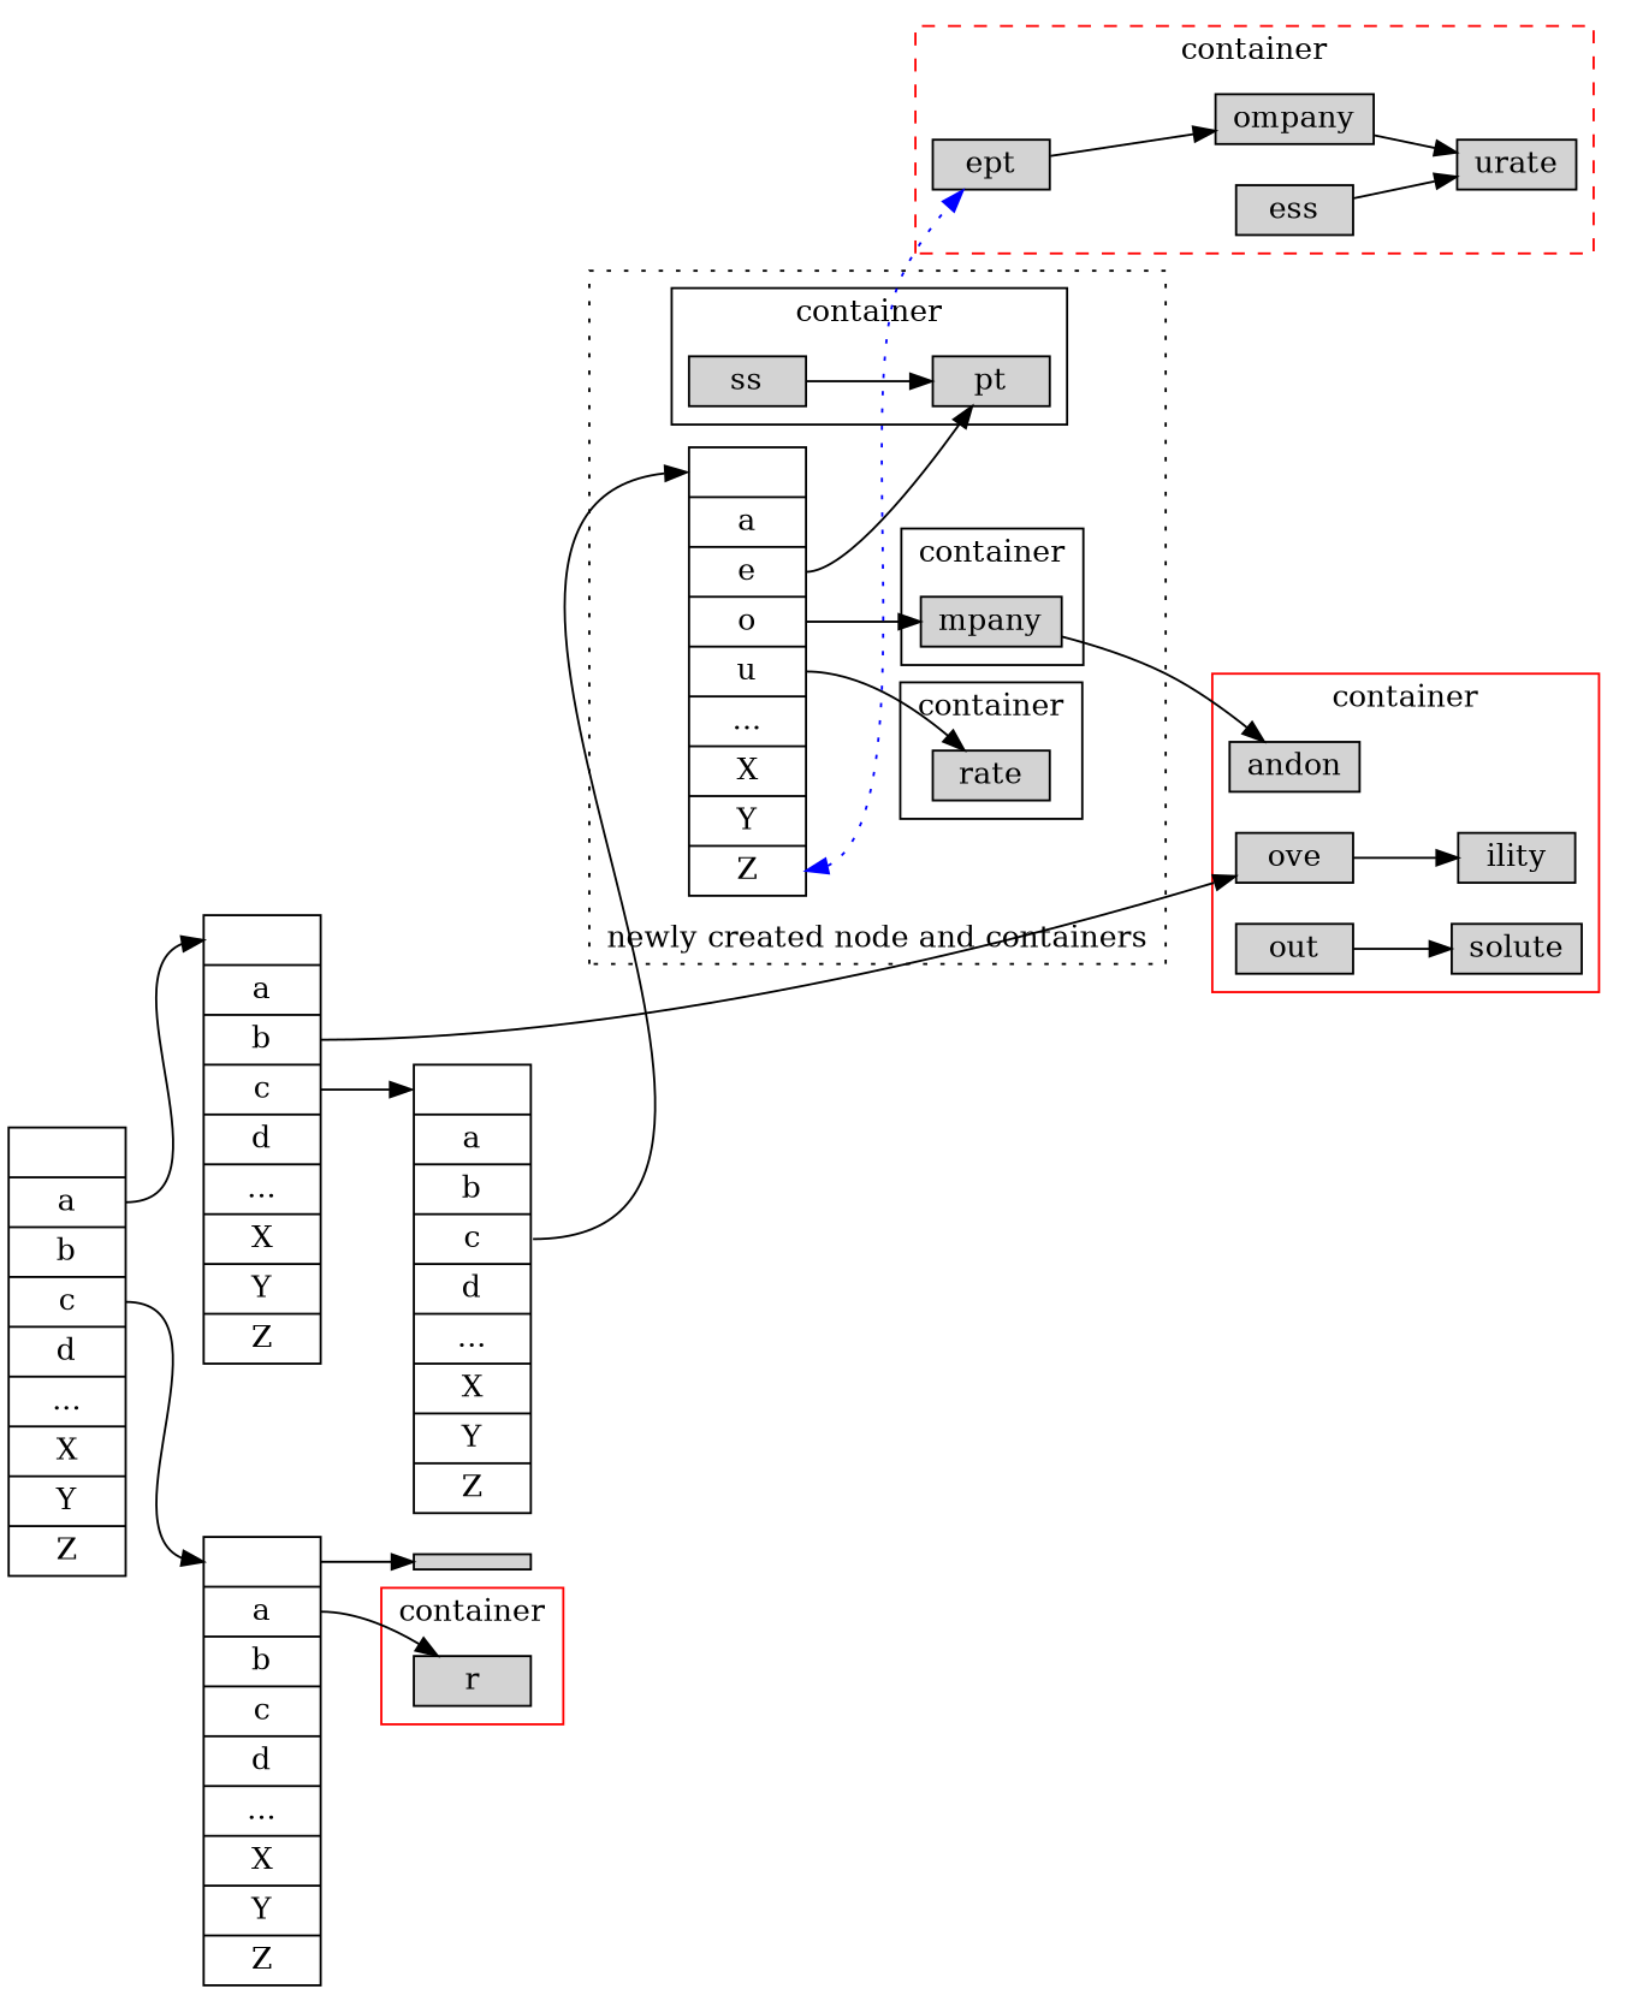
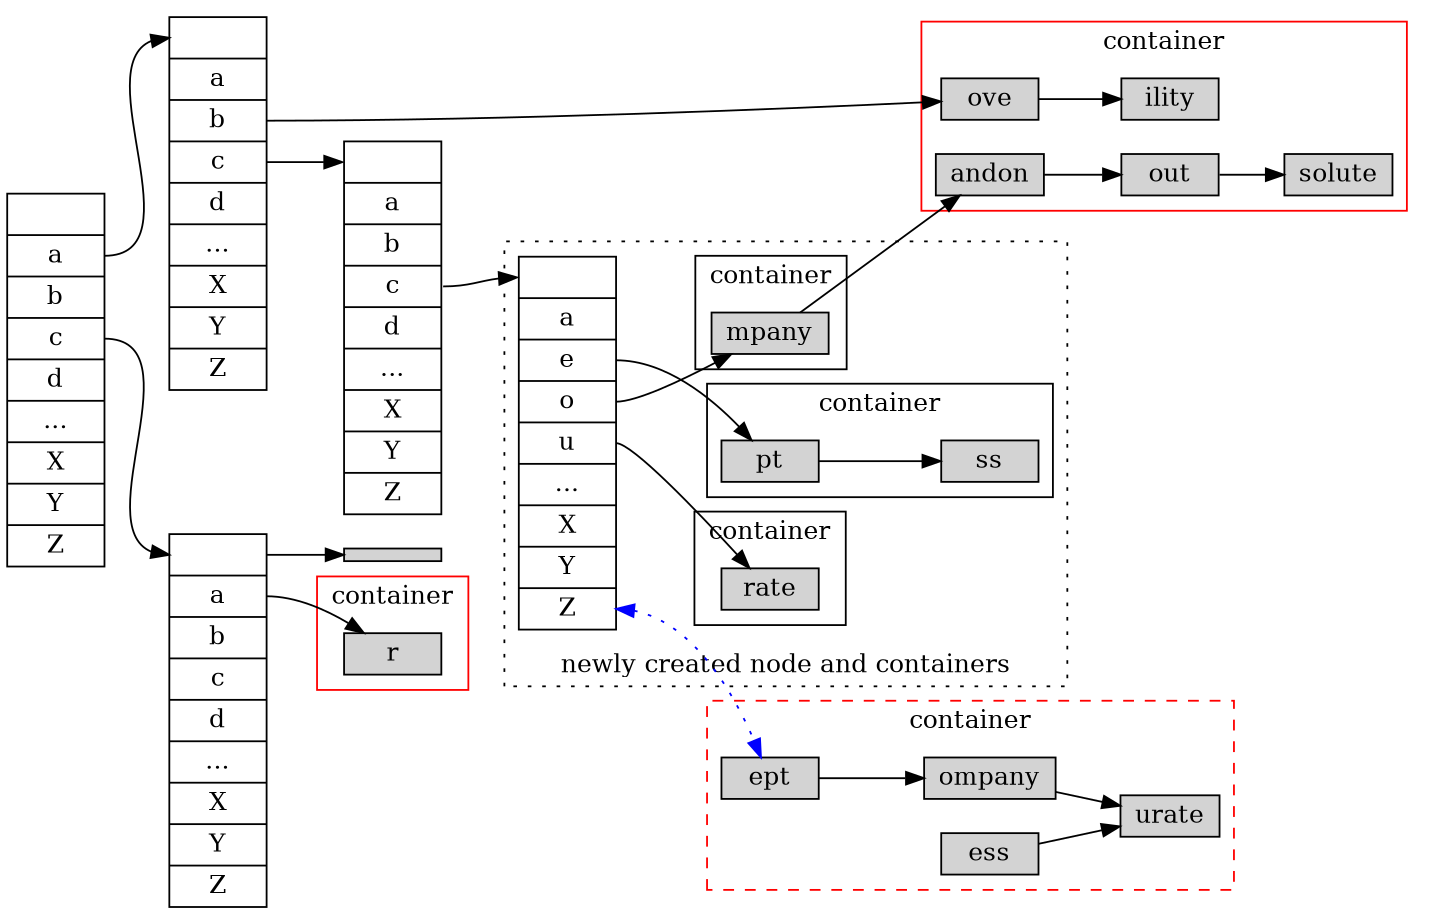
  digraph {
    compound=true
    rankdir=LR
    node [shape=record style=filled]
    ove [height=.1]
    ility [height=.1]
    andon [height=.1]
    out [height=.1]
    solute [height=.1]
    pt [height=.1]
    ss [height=.1]
    mpany [height=.1]
    rate [height=.1]
    n10 [height=.1 label="<f>|<f0>a | <f1> e | <f2>o| <f3>u|<f4>...|<f5>X|<f6>Y|<f7>Z" style=""]
    ept [height=.1]
    ompany [height=.1]
    ess [height=.1]
    urate [height=.1]
    r [height=.1]
    n16 [height=.1 label="<f>|<f0>a | <f1> b | <f2>c| <f3>d|<f4>...|<f5>X|<f6>Y|<f7>Z" style=""]
    n17 [height=.1 label="<f>|<f0>a | <f1> b | <f2>c| <f3>d|<f4>...|<f5>X|<f6>Y|<f7>Z" style=""]
    n18 [height=.1 label="<f>|<f0>a | <f1> b | <f2>c| <f3>d|<f4>...|<f5>X|<f6>Y|<f7>Z" style=""]
    n19 [height=.1 label="<f>|<f0>a | <f1> b | <f2>c| <f3>d|<f4>...|<f5>X|<f6>Y|<f7>Z" style=""]
    "" [height=.1]
    subgraph cluster_1 {
      color=red
      label=container
      ove
      ility
      andon
      out
      solute
    }
    subgraph cluster_2 {
      label="newly created node and containers"
      labelloc=b
      style=dotted
      n10
      subgraph cluster_3 {
        label=container
        labelloc=t
        style=solid
        pt
        ss
      }
      subgraph cluster_4 {
        label=container
        labelloc=t
        style=solid
        mpany
      }
      subgraph cluster_5 {
        label=container
        labelloc=t
        style=solid
        rate
      }
    }
    subgraph cluster_6 {
      color=red
      label=container
      style=dashed
      ept
      ompany
      ess
      urate
    }
    subgraph cluster_7 {
      color=red
      label=container
      r
    }
    ove -> ility
+   andon -> out
    out -> solute
-   ss -> pt
+   pt -> ss
    mpany -> andon
    n10 -> pt [tailport=f1]
    n10 -> mpany [tailport=f2]
    n10 -> rate [tailport=f3]
    n10 -> ept [color=blue dir=both style=dotted tailport=f7]
    ept -> ompany
    ompany -> urate
    ess -> urate
    n16 -> n17 [headport=f tailport=f0]
    n16 -> n18 [headport=f tailport=f2]
    n17 -> ove [tailport=f1]
    n17 -> n19 [headport=f tailport=f2]
    n18 -> r [tailport=f0]
    n18 -> "" [tailport=f]
    n19 -> n10 [headport=f tailport=f2]
  }
